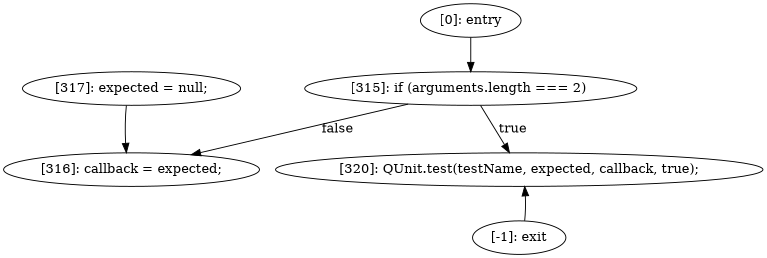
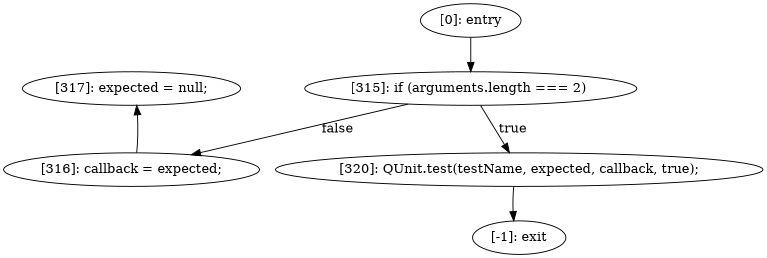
  digraph {
    n1 [label="[317]: expected = null;\n"]
    n2 [label="[320]: QUnit.test(testName, expected, callback, true);\n"]
    n3 [label="[-1]: exit"]
    n4 [label="[315]: if (arguments.length === 2) "]
    n5 [label="[316]: callback = expected;\n"]
    n6 [label="[0]: entry"]
-   n3 -> n2
+   n2 -> n3
    n4 -> n2 [label=true]
    n4 -> n5 [label=false]
-   n1 -> n5
+   n5 -> n1
    n6 -> n4
  }
